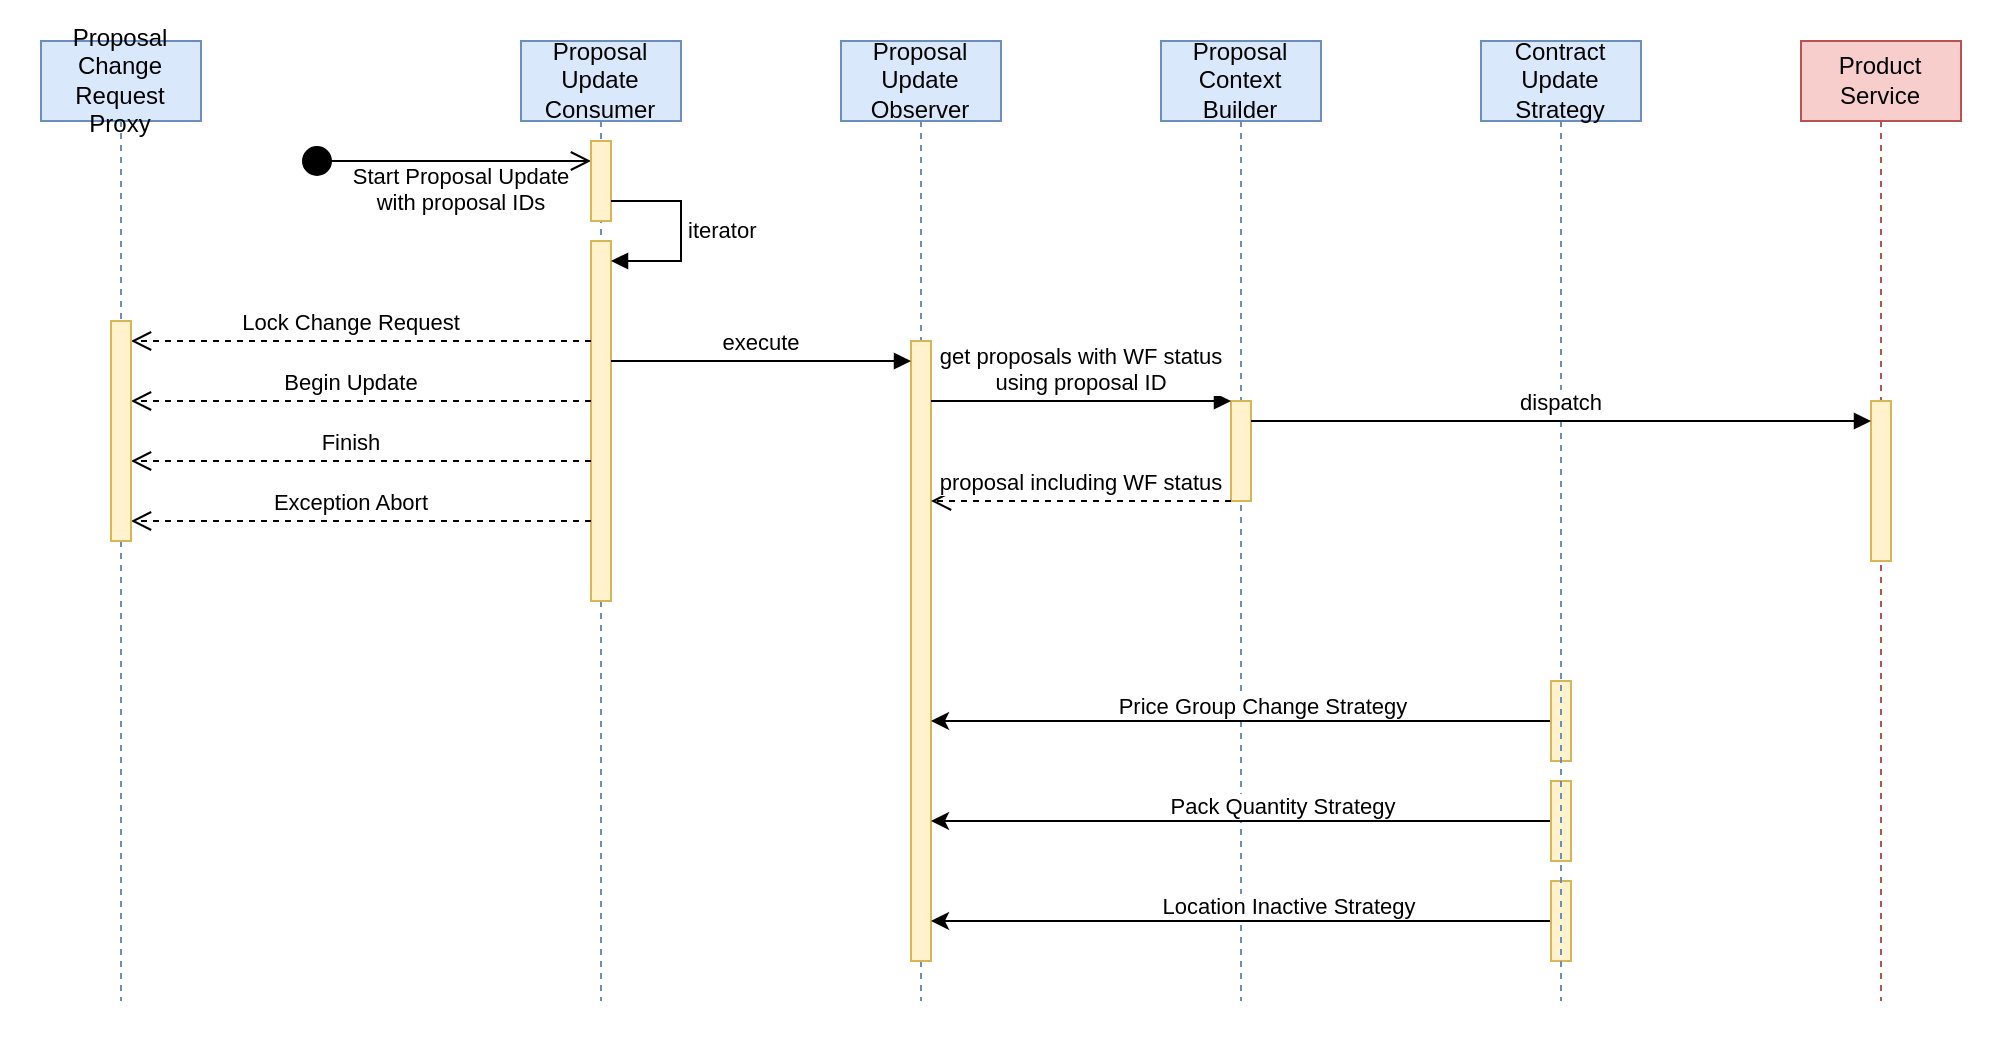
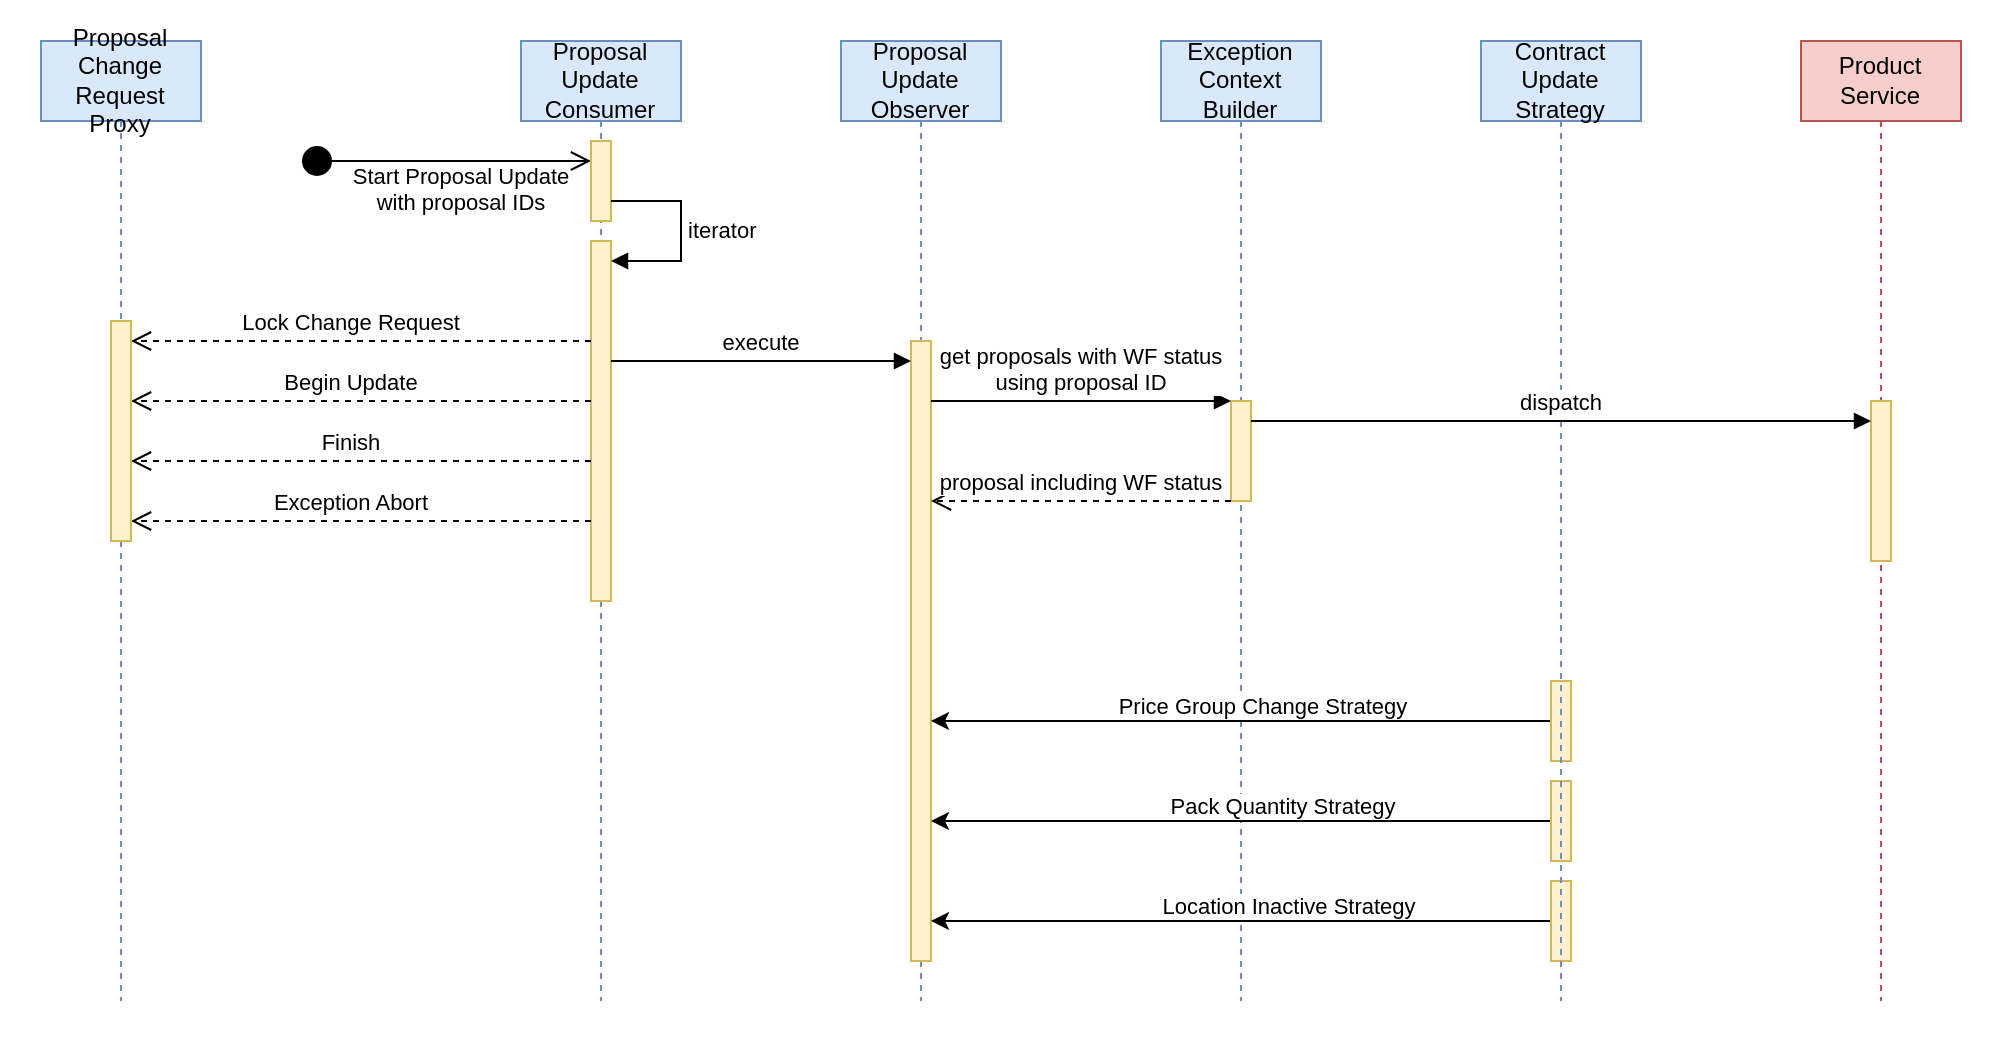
  <mxCell id="0" />
  <mxCell id="1" parent="0" />
  <mxCell id="2" value="Proposal Change Request Proxy" style="shape=umlLifeline;perimeter=lifelinePerimeter;whiteSpace=wrap;html=1;container=1;collapsible=0;recursiveResize=0;outlineConnect=0;fillColor=#dae8fc;strokeColor=#6c8ebf;" vertex="1" parent="1"><mxGeometry x="20" y="20" width="80" height="480" as="geometry" /></mxCell>
  <mxCell id="3" value="Start Proposal Update&lt;br&gt;with proposal IDs" style="html=1;verticalAlign=bottom;startArrow=circle;startFill=1;endArrow=open;startSize=6;endSize=8;" edge="1" parent="1" target="5"><mxGeometry x="0.103" y="-30" width="80" relative="1" as="geometry"><mxPoint x="150" y="80" as="sourcePoint" /><mxPoint x="260" y="100" as="targetPoint" /><mxPoint as="offset" /></mxGeometry></mxCell>
  <mxCell id="4" value="Proposal Update Consumer" style="shape=umlLifeline;perimeter=lifelinePerimeter;whiteSpace=wrap;html=1;container=1;collapsible=0;recursiveResize=0;outlineConnect=0;fillColor=#dae8fc;strokeColor=#6c8ebf;" vertex="1" parent="1"><mxGeometry x="260" y="20" width="80" height="480" as="geometry" /></mxCell>
  <mxCell id="5" value="" style="html=1;points=[];perimeter=orthogonalPerimeter;fillColor=#fff2cc;strokeColor=#d6b656;" vertex="1" parent="4"><mxGeometry x="35" y="50" width="10" height="40" as="geometry" /></mxCell>
- <mxCell id="6" value="Proposal Context Builder" style="shape=umlLifeline;perimeter=lifelinePerimeter;whiteSpace=wrap;html=1;container=1;collapsible=0;recursiveResize=0;outlineConnect=0;fillColor=#dae8fc;strokeColor=#6c8ebf;" vertex="1" parent="1"><mxGeometry x="580" y="20" width="80" height="480" as="geometry" /></mxCell>
+ <mxCell id="6" value="Exception Context Builder" style="shape=umlLifeline;perimeter=lifelinePerimeter;whiteSpace=wrap;html=1;container=1;collapsible=0;recursiveResize=0;outlineConnect=0;fillColor=#dae8fc;strokeColor=#6c8ebf;" vertex="1" parent="1"><mxGeometry x="580" y="20" width="80" height="480" as="geometry" /></mxCell>
  <mxCell id="7" value="" style="html=1;points=[];perimeter=orthogonalPerimeter;fillColor=#fff2cc;strokeColor=#d6b656;" vertex="1" parent="6"><mxGeometry x="35" y="180" width="10" height="50" as="geometry" /></mxCell>
  <mxCell id="8" value="Product Service" style="shape=umlLifeline;perimeter=lifelinePerimeter;whiteSpace=wrap;html=1;container=1;collapsible=0;recursiveResize=0;outlineConnect=0;fillColor=#f8cecc;strokeColor=#b85450;" vertex="1" parent="1"><mxGeometry x="900" y="20" width="80" height="480" as="geometry" /></mxCell>
  <mxCell id="9" value="" style="html=1;points=[];perimeter=orthogonalPerimeter;fillColor=#fff2cc;strokeColor=#d6b656;" vertex="1" parent="8"><mxGeometry x="35" y="180" width="10" height="80" as="geometry" /></mxCell>
  <mxCell id="10" value="Proposal Update Observer" style="shape=umlLifeline;perimeter=lifelinePerimeter;whiteSpace=wrap;html=1;container=1;collapsible=0;recursiveResize=0;outlineConnect=0;fillColor=#dae8fc;strokeColor=#6c8ebf;" vertex="1" parent="1"><mxGeometry x="420" y="20" width="80" height="480" as="geometry" /></mxCell>
  <mxCell id="11" value="" style="html=1;points=[];perimeter=orthogonalPerimeter;fillColor=#fff2cc;strokeColor=#d6b656;" vertex="1" parent="1"><mxGeometry x="455" y="170" width="10" height="310" as="geometry" /></mxCell>
  <mxCell id="12" value="get proposals with WF status&lt;br&gt;using proposal ID" style="html=1;verticalAlign=bottom;endArrow=block;" edge="1" parent="1" source="11" target="7"><mxGeometry width="80" relative="1" as="geometry"><mxPoint x="305" y="195" as="sourcePoint" /><mxPoint x="615" y="195" as="targetPoint" /><Array as="points"><mxPoint x="540" y="200" /></Array><mxPoint as="offset" /></mxGeometry></mxCell>
  <mxCell id="13" value="proposal including WF status" style="html=1;verticalAlign=bottom;endArrow=open;dashed=1;endSize=8;" edge="1" parent="1" source="7" target="11"><mxGeometry relative="1" as="geometry"><mxPoint x="480" y="230" as="sourcePoint" /><mxPoint x="320" y="229" as="targetPoint" /><Array as="points"><mxPoint x="530" y="250" /></Array></mxGeometry></mxCell>
  <mxCell id="14" value="" style="html=1;points=[];perimeter=orthogonalPerimeter;fillColor=#fff2cc;strokeColor=#d6b656;" vertex="1" parent="1"><mxGeometry x="295" y="120" width="10" height="180" as="geometry" /></mxCell>
  <mxCell id="15" value="iterator" style="edgeStyle=orthogonalEdgeStyle;html=1;align=left;spacingLeft=2;endArrow=block;rounded=0;" edge="1" target="14" parent="1" source="5"><mxGeometry relative="1" as="geometry"><mxPoint x="410" y="440" as="sourcePoint" /><Array as="points"><mxPoint x="340" y="100" /><mxPoint x="340" y="130" /></Array><mxPoint x="360" y="180" as="targetPoint" /></mxGeometry></mxCell>
  <mxCell id="16" value="execute" style="html=1;verticalAlign=bottom;endArrow=block;" edge="1" parent="1" source="14" target="11"><mxGeometry width="80" relative="1" as="geometry"><mxPoint x="340" y="180" as="sourcePoint" /><mxPoint x="420" y="180" as="targetPoint" /><Array as="points"><mxPoint x="370" y="180" /></Array></mxGeometry></mxCell>
  <mxCell id="17" value="" style="html=1;verticalAlign=bottom;endArrow=open;dashed=1;endSize=8;" edge="1" parent="1" source="14" target="34"><mxGeometry relative="1" as="geometry"><mxPoint x="270" y="170" as="sourcePoint" /><mxPoint x="140" y="170" as="targetPoint" /><Array as="points"><mxPoint x="270" y="170" /></Array></mxGeometry></mxCell>
  <mxCell id="18" value="Lock Change Request" style="edgeLabel;html=1;align=center;verticalAlign=middle;resizable=0;points=[];" vertex="1" connectable="0" parent="17"><mxGeometry x="0.226" y="2" relative="1" as="geometry"><mxPoint x="20" y="-12" as="offset" /></mxGeometry></mxCell>
  <mxCell id="19" value="" style="html=1;verticalAlign=bottom;endArrow=open;dashed=1;endSize=8;" edge="1" parent="1" source="14" target="34"><mxGeometry relative="1" as="geometry"><mxPoint x="295" y="220" as="sourcePoint" /><mxPoint x="140" y="220" as="targetPoint" /><Array as="points"><mxPoint x="180" y="200" /></Array></mxGeometry></mxCell>
  <mxCell id="20" value="Begin Update" style="edgeLabel;html=1;align=center;verticalAlign=middle;resizable=0;points=[];" vertex="1" connectable="0" parent="19"><mxGeometry x="0.226" y="2" relative="1" as="geometry"><mxPoint x="20" y="-12" as="offset" /></mxGeometry></mxCell>
  <mxCell id="21" value="" style="html=1;verticalAlign=bottom;endArrow=open;dashed=1;endSize=8;" edge="1" parent="1" source="14" target="34"><mxGeometry relative="1" as="geometry"><mxPoint x="295" y="244.67" as="sourcePoint" /><mxPoint x="140" y="244.67" as="targetPoint" /><Array as="points"><mxPoint x="180" y="230" /></Array></mxGeometry></mxCell>
  <mxCell id="22" value="Finish" style="edgeLabel;html=1;align=center;verticalAlign=middle;resizable=0;points=[];" vertex="1" connectable="0" parent="21"><mxGeometry x="0.226" y="2" relative="1" as="geometry"><mxPoint x="20" y="-12" as="offset" /></mxGeometry></mxCell>
  <mxCell id="23" value="" style="html=1;verticalAlign=bottom;endArrow=open;dashed=1;endSize=8;" edge="1" parent="1" source="14" target="34"><mxGeometry relative="1" as="geometry"><mxPoint x="295" y="270" as="sourcePoint" /><mxPoint x="140" y="270" as="targetPoint" /><Array as="points"><mxPoint x="170" y="260" /></Array></mxGeometry></mxCell>
  <mxCell id="24" value="Exception Abort" style="edgeLabel;html=1;align=center;verticalAlign=middle;resizable=0;points=[];" vertex="1" connectable="0" parent="23"><mxGeometry x="0.226" y="2" relative="1" as="geometry"><mxPoint x="20" y="-12" as="offset" /></mxGeometry></mxCell>
  <mxCell id="25" style="edgeStyle=orthogonalEdgeStyle;rounded=0;orthogonalLoop=1;jettySize=auto;html=1;" edge="1" parent="1" source="27" target="11"><mxGeometry relative="1" as="geometry"><mxPoint x="700" y="360" as="targetPoint" /><Array as="points"><mxPoint x="540" y="360" /><mxPoint x="540" y="360" /></Array></mxGeometry></mxCell>
  <mxCell id="26" value="Price Group Change Strategy" style="edgeLabel;html=1;align=center;verticalAlign=middle;resizable=0;points=[];" vertex="1" connectable="0" parent="25"><mxGeometry x="-0.151" y="1" relative="1" as="geometry"><mxPoint x="-13" y="-9" as="offset" /></mxGeometry></mxCell>
  <mxCell id="27" value="" style="html=1;points=[];perimeter=orthogonalPerimeter;fillColor=#fff2cc;strokeColor=#d6b656;" vertex="1" parent="1"><mxGeometry x="775" y="340" width="10" height="40" as="geometry" /></mxCell>
  <mxCell id="28" style="edgeStyle=orthogonalEdgeStyle;rounded=0;orthogonalLoop=1;jettySize=auto;html=1;" edge="1" parent="1" source="30" target="11"><mxGeometry relative="1" as="geometry"><mxPoint x="700" y="410" as="targetPoint" /><Array as="points"><mxPoint x="540" y="410" /><mxPoint x="540" y="410" /></Array></mxGeometry></mxCell>
  <mxCell id="29" value="Pack Quantity Strategy" style="edgeLabel;html=1;align=center;verticalAlign=middle;resizable=0;points=[];" vertex="1" connectable="0" parent="28"><mxGeometry x="-0.235" y="1" relative="1" as="geometry"><mxPoint x="-16" y="-9" as="offset" /></mxGeometry></mxCell>
  <mxCell id="30" value="" style="html=1;points=[];perimeter=orthogonalPerimeter;fillColor=#fff2cc;strokeColor=#d6b656;" vertex="1" parent="1"><mxGeometry x="775" y="390" width="10" height="40" as="geometry" /></mxCell>
  <mxCell id="31" style="edgeStyle=orthogonalEdgeStyle;rounded=0;orthogonalLoop=1;jettySize=auto;html=1;" edge="1" parent="1" source="33" target="11"><mxGeometry relative="1" as="geometry"><mxPoint x="700" y="460" as="targetPoint" /><Array as="points"><mxPoint x="590" y="460" /><mxPoint x="590" y="460" /></Array></mxGeometry></mxCell>
  <mxCell id="32" value="Location Inactive Strategy" style="edgeLabel;html=1;align=center;verticalAlign=middle;resizable=0;points=[];" vertex="1" connectable="0" parent="31"><mxGeometry x="-0.263" y="1" relative="1" as="geometry"><mxPoint x="-18" y="-9" as="offset" /></mxGeometry></mxCell>
  <mxCell id="33" value="" style="html=1;points=[];perimeter=orthogonalPerimeter;fillColor=#fff2cc;strokeColor=#d6b656;" vertex="1" parent="1"><mxGeometry x="775" y="440" width="10" height="40" as="geometry" /></mxCell>
  <mxCell id="34" value="" style="html=1;points=[];perimeter=orthogonalPerimeter;fillColor=#fff2cc;strokeColor=#d6b656;" vertex="1" parent="1"><mxGeometry x="55" y="160" width="10" height="110" as="geometry" /></mxCell>
  <mxCell id="35" value="Contract Update Strategy" style="shape=umlLifeline;perimeter=lifelinePerimeter;whiteSpace=wrap;html=1;container=1;collapsible=0;recursiveResize=0;outlineConnect=0;fillColor=#dae8fc;strokeColor=#6c8ebf;" vertex="1" parent="1"><mxGeometry x="740" y="20" width="80" height="480" as="geometry" /></mxCell>
  <mxCell id="36" value="dispatch" style="html=1;verticalAlign=bottom;endArrow=block;" edge="1" parent="1" source="7" target="9"><mxGeometry width="80" relative="1" as="geometry"><mxPoint x="660" y="220" as="sourcePoint" /><mxPoint x="850" y="220" as="targetPoint" /><Array as="points"><mxPoint x="870" y="210" /></Array></mxGeometry></mxCell>
